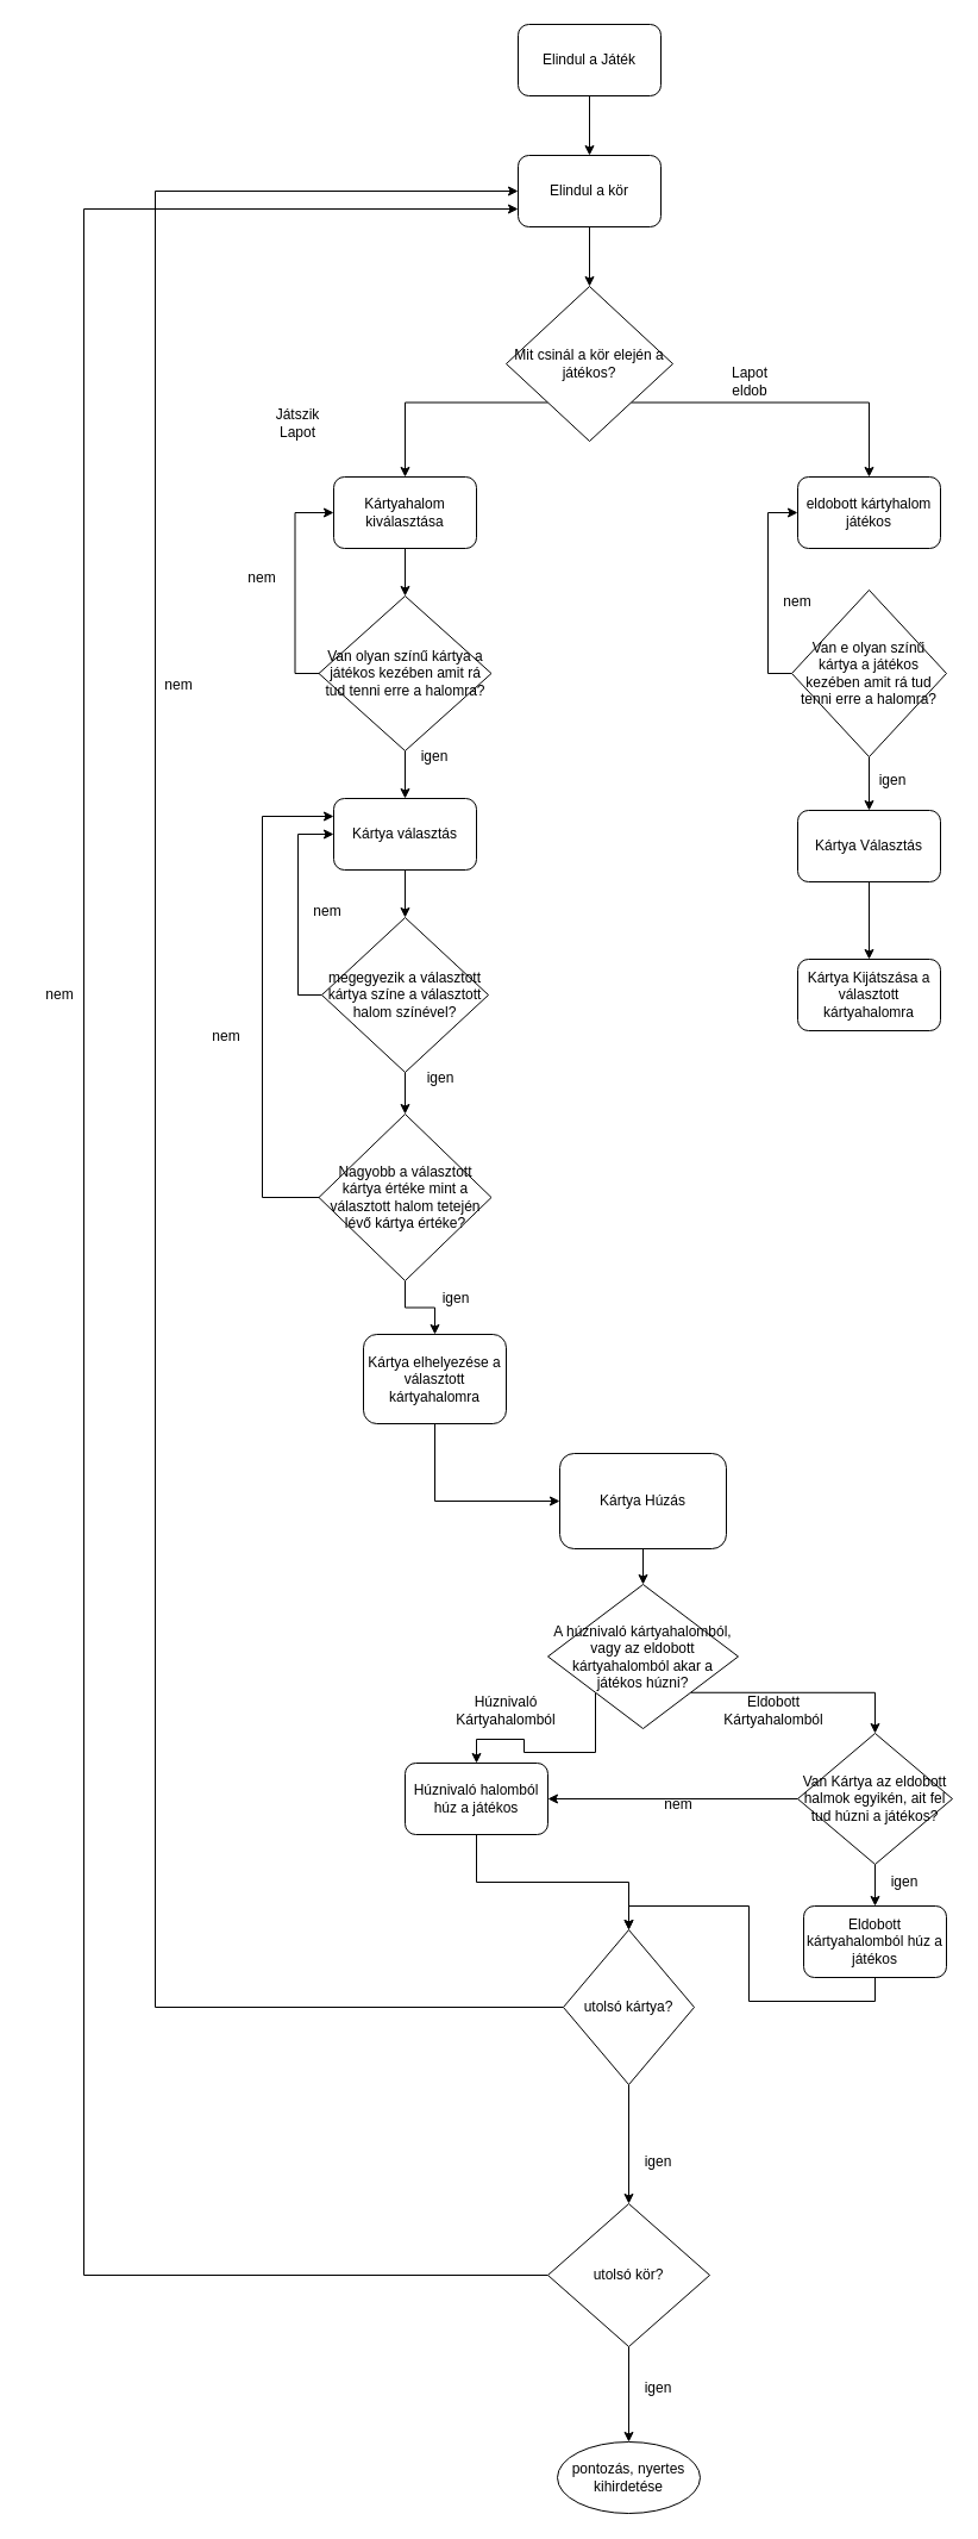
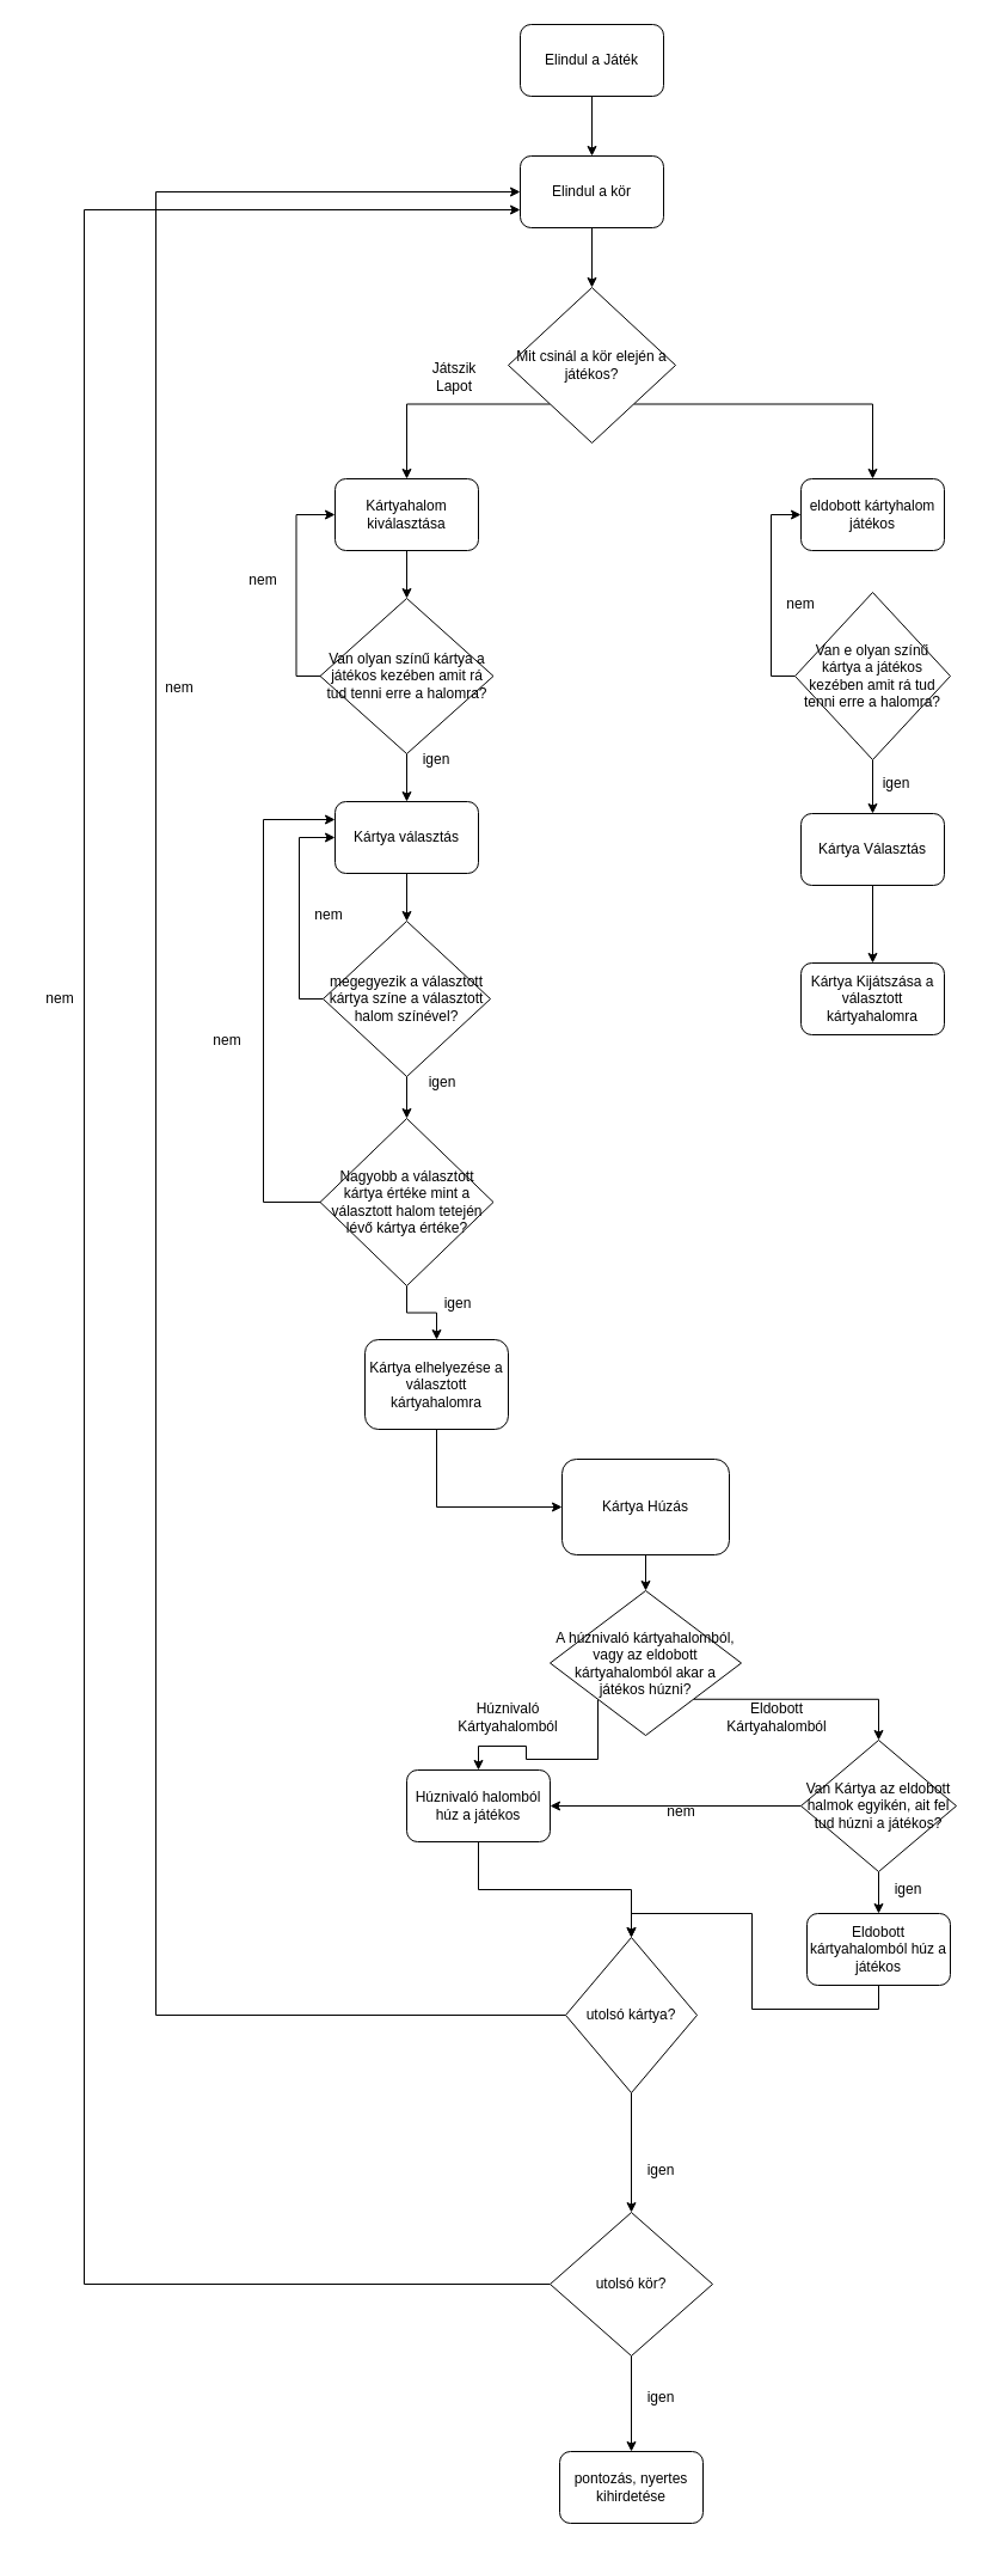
  <mxCell id="0" />
  <mxCell id="1" parent="0" />
  <mxCell id="2" value="Kártya Húzás" style="rounded=1;whiteSpace=wrap;html=1;" parent="1" vertex="1"><mxGeometry x="470" y="1220" width="140" height="80" as="geometry" /></mxCell>
  <mxCell id="3" value="" style="endArrow=classic;html=1;rounded=0;exitX=0.5;exitY=1;exitDx=0;exitDy=0;entryX=0.5;entryY=0;entryDx=0;entryDy=0;" parent="1" source="2" target="56" edge="1"><mxGeometry width="50" height="50" relative="1" as="geometry"><mxPoint x="465" y="1420" as="sourcePoint" /><mxPoint x="540" y="1350" as="targetPoint" /></mxGeometry></mxCell>
  <mxCell id="4" style="edgeStyle=orthogonalEdgeStyle;rounded=0;orthogonalLoop=1;jettySize=auto;html=1;exitX=0;exitY=0.5;exitDx=0;exitDy=0;entryX=0;entryY=0.5;entryDx=0;entryDy=0;" parent="1" source="5" target="16" edge="1"><mxGeometry relative="1" as="geometry"><Array as="points"><mxPoint x="130" y="1685" /><mxPoint x="130" y="160" /></Array></mxGeometry></mxCell>
  <mxCell id="5" value="utolsó kártya?" style="rhombus;whiteSpace=wrap;html=1;" parent="1" vertex="1"><mxGeometry x="473" y="1620" width="110" height="130" as="geometry" /></mxCell>
  <mxCell id="6" value="nem" style="text;html=1;strokeColor=none;fillColor=none;align=center;verticalAlign=middle;whiteSpace=wrap;rounded=0;" parent="1" vertex="1"><mxGeometry x="120" y="560" width="60" height="30" as="geometry" /></mxCell>
  <mxCell id="7" value="" style="endArrow=classic;html=1;rounded=0;exitX=0.5;exitY=1;exitDx=0;exitDy=0;entryX=0.5;entryY=0;entryDx=0;entryDy=0;" parent="1" source="5" target="10" edge="1"><mxGeometry width="50" height="50" relative="1" as="geometry"><mxPoint x="627" y="1870" as="sourcePoint" /><mxPoint x="543" y="1860" as="targetPoint" /></mxGeometry></mxCell>
  <mxCell id="8" value="igen" style="text;html=1;strokeColor=none;fillColor=none;align=center;verticalAlign=middle;whiteSpace=wrap;rounded=0;" parent="1" vertex="1"><mxGeometry x="523" y="1990" width="60" height="30" as="geometry" /></mxCell>
  <mxCell id="9" style="edgeStyle=orthogonalEdgeStyle;rounded=0;orthogonalLoop=1;jettySize=auto;html=1;exitX=0;exitY=0.5;exitDx=0;exitDy=0;entryX=0;entryY=0.75;entryDx=0;entryDy=0;" parent="1" source="10" target="16" edge="1"><mxGeometry relative="1" as="geometry"><Array as="points"><mxPoint x="70" y="1910" /><mxPoint x="70" y="175" /></Array></mxGeometry></mxCell>
  <mxCell id="10" value="utolsó kör?" style="rhombus;whiteSpace=wrap;html=1;" parent="1" vertex="1"><mxGeometry x="460" y="1850" width="136" height="120" as="geometry" /></mxCell>
  <mxCell id="11" value="" style="endArrow=classic;html=1;rounded=0;exitX=0.5;exitY=1;exitDx=0;exitDy=0;entryX=0.5;entryY=0;entryDx=0;entryDy=0;" parent="1" source="10" target="12" edge="1"><mxGeometry width="50" height="50" relative="1" as="geometry"><mxPoint x="577" y="1950" as="sourcePoint" /><mxPoint x="633" y="2030" as="targetPoint" /></mxGeometry></mxCell>
- <mxCell id="12" value="pontozás, nyertes kihirdetése" style="ellipse;whiteSpace=wrap;html=1;" parent="1" vertex="1"><mxGeometry x="468" y="2050" width="120" height="60" as="geometry" /></mxCell>
+ <mxCell id="12" value="pontozás, nyertes kihirdetése" style="rounded=1;whiteSpace=wrap;html=1;" parent="1" vertex="1"><mxGeometry x="468" y="2050" width="120" height="60" as="geometry" /></mxCell>
  <mxCell id="13" value="nem" style="text;html=1;strokeColor=none;fillColor=none;align=center;verticalAlign=middle;whiteSpace=wrap;rounded=0;" parent="1" vertex="1"><mxGeometry x="20" y="820" width="60" height="30" as="geometry" /></mxCell>
  <mxCell id="14" value="igen" style="text;html=1;strokeColor=none;fillColor=none;align=center;verticalAlign=middle;whiteSpace=wrap;rounded=0;" parent="1" vertex="1"><mxGeometry x="523" y="1800" width="60" height="30" as="geometry" /></mxCell>
  <mxCell id="15" value="Elindul a Játék" style="rounded=1;whiteSpace=wrap;html=1;" parent="1" vertex="1"><mxGeometry x="435" y="20" width="120" height="60" as="geometry" /></mxCell>
  <mxCell id="16" value="Elindul a kör" style="rounded=1;whiteSpace=wrap;html=1;" parent="1" vertex="1"><mxGeometry x="435" y="130" width="120" height="60" as="geometry" /></mxCell>
  <mxCell id="17" value="" style="endArrow=classic;html=1;rounded=0;exitX=0.5;exitY=1;exitDx=0;exitDy=0;entryX=0.5;entryY=0;entryDx=0;entryDy=0;" parent="1" source="15" target="16" edge="1"><mxGeometry width="50" height="50" relative="1" as="geometry"><mxPoint x="220" y="190" as="sourcePoint" /><mxPoint x="270" y="140" as="targetPoint" /></mxGeometry></mxCell>
  <mxCell id="18" style="edgeStyle=orthogonalEdgeStyle;rounded=0;orthogonalLoop=1;jettySize=auto;html=1;exitX=0;exitY=1;exitDx=0;exitDy=0;entryX=0.5;entryY=0;entryDx=0;entryDy=0;" parent="1" source="20" target="24" edge="1"><mxGeometry relative="1" as="geometry" /></mxCell>
  <mxCell id="19" style="edgeStyle=orthogonalEdgeStyle;rounded=0;orthogonalLoop=1;jettySize=auto;html=1;exitX=1;exitY=1;exitDx=0;exitDy=0;entryX=0.5;entryY=0;entryDx=0;entryDy=0;" parent="1" source="20" target="45" edge="1"><mxGeometry relative="1" as="geometry" /></mxCell>
  <mxCell id="20" value="Mit csinál a kör elején a játékos?" style="rhombus;whiteSpace=wrap;html=1;" parent="1" vertex="1"><mxGeometry x="425" y="240" width="140" height="130" as="geometry" /></mxCell>
  <mxCell id="21" value="" style="endArrow=classic;html=1;rounded=0;exitX=0.5;exitY=1;exitDx=0;exitDy=0;entryX=0.5;entryY=0;entryDx=0;entryDy=0;" parent="1" source="16" target="20" edge="1"><mxGeometry width="50" height="50" relative="1" as="geometry"><mxPoint x="170" y="190" as="sourcePoint" /><mxPoint x="220" y="140" as="targetPoint" /></mxGeometry></mxCell>
- <mxCell id="22" value="Játszik Lapot" style="text;html=1;strokeColor=none;fillColor=none;align=center;verticalAlign=middle;whiteSpace=wrap;rounded=0;" parent="1" vertex="1"><mxGeometry x="220" y="340" width="60" height="30" as="geometry" /></mxCell>
- <mxCell id="23" value="Lapot eldob" style="text;html=1;strokeColor=none;fillColor=none;align=center;verticalAlign=middle;whiteSpace=wrap;rounded=0;" parent="1" vertex="1"><mxGeometry x="600" y="310" width="60" height="20" as="geometry" /></mxCell>
+ <mxCell id="22" value="Játszik Lapot" style="text;html=1;strokeColor=none;fillColor=none;align=center;verticalAlign=middle;whiteSpace=wrap;rounded=0;" parent="1" vertex="1"><mxGeometry x="350" y="300" width="60" height="30" as="geometry" /></mxCell>
  <mxCell id="24" value="Kártyahalom kiválasztása" style="rounded=1;whiteSpace=wrap;html=1;" parent="1" vertex="1"><mxGeometry x="280" y="400" width="120" height="60" as="geometry" /></mxCell>
  <mxCell id="25" value="" style="endArrow=classic;html=1;rounded=0;exitX=0.5;exitY=1;exitDx=0;exitDy=0;" parent="1" source="24" target="27" edge="1"><mxGeometry width="50" height="50" relative="1" as="geometry"><mxPoint x="510" y="760" as="sourcePoint" /><mxPoint x="340" y="500" as="targetPoint" /></mxGeometry></mxCell>
  <mxCell id="26" style="edgeStyle=orthogonalEdgeStyle;rounded=0;orthogonalLoop=1;jettySize=auto;html=1;exitX=0;exitY=0.5;exitDx=0;exitDy=0;entryX=0;entryY=0.5;entryDx=0;entryDy=0;" parent="1" source="27" target="24" edge="1"><mxGeometry relative="1" as="geometry" /></mxCell>
  <mxCell id="27" value="Van olyan színű kártya a játékos kezében amit rá tud tenni erre a halomra?" style="rhombus;whiteSpace=wrap;html=1;" parent="1" vertex="1"><mxGeometry x="267.5" y="500" width="145" height="130" as="geometry" /></mxCell>
  <mxCell id="28" value="" style="endArrow=classic;html=1;rounded=0;exitX=0.5;exitY=1;exitDx=0;exitDy=0;" parent="1" source="27" edge="1"><mxGeometry width="50" height="50" relative="1" as="geometry"><mxPoint x="510" y="760" as="sourcePoint" /><mxPoint x="340" y="670" as="targetPoint" /></mxGeometry></mxCell>
  <mxCell id="29" value="igen" style="text;html=1;strokeColor=none;fillColor=none;align=center;verticalAlign=middle;whiteSpace=wrap;rounded=0;" parent="1" vertex="1"><mxGeometry x="335" y="620" width="60" height="30" as="geometry" /></mxCell>
  <mxCell id="30" value="nem" style="text;html=1;strokeColor=none;fillColor=none;align=center;verticalAlign=middle;whiteSpace=wrap;rounded=0;" parent="1" vertex="1"><mxGeometry x="190" y="470" width="60" height="30" as="geometry" /></mxCell>
  <mxCell id="31" value="Kártya választás" style="rounded=1;whiteSpace=wrap;html=1;" parent="1" vertex="1"><mxGeometry x="280" y="670" width="120" height="60" as="geometry" /></mxCell>
  <mxCell id="32" value="" style="endArrow=classic;html=1;rounded=0;exitX=0.5;exitY=1;exitDx=0;exitDy=0;" parent="1" source="31" target="34" edge="1"><mxGeometry width="50" height="50" relative="1" as="geometry"><mxPoint x="450" y="750" as="sourcePoint" /><mxPoint x="340" y="760" as="targetPoint" /></mxGeometry></mxCell>
  <mxCell id="33" style="edgeStyle=orthogonalEdgeStyle;rounded=0;orthogonalLoop=1;jettySize=auto;html=1;exitX=0;exitY=0.5;exitDx=0;exitDy=0;entryX=0;entryY=0.5;entryDx=0;entryDy=0;" parent="1" source="34" target="31" edge="1"><mxGeometry relative="1" as="geometry" /></mxCell>
  <mxCell id="34" value="megegyezik a választott kártya színe a választott halom színével?" style="rhombus;whiteSpace=wrap;html=1;" parent="1" vertex="1"><mxGeometry x="270" y="770" width="140" height="130" as="geometry" /></mxCell>
  <mxCell id="35" value="nem" style="text;html=1;strokeColor=none;fillColor=none;align=center;verticalAlign=middle;whiteSpace=wrap;rounded=0;" parent="1" vertex="1"><mxGeometry x="245" y="750" width="60" height="30" as="geometry" /></mxCell>
  <mxCell id="36" value="" style="endArrow=classic;html=1;rounded=0;exitX=0.5;exitY=1;exitDx=0;exitDy=0;entryX=0.5;entryY=0;entryDx=0;entryDy=0;" parent="1" source="34" target="39" edge="1"><mxGeometry width="50" height="50" relative="1" as="geometry"><mxPoint x="510" y="830" as="sourcePoint" /><mxPoint x="340" y="930" as="targetPoint" /></mxGeometry></mxCell>
  <mxCell id="37" style="edgeStyle=orthogonalEdgeStyle;rounded=0;orthogonalLoop=1;jettySize=auto;html=1;exitX=0.5;exitY=1;exitDx=0;exitDy=0;entryX=0.5;entryY=0;entryDx=0;entryDy=0;" parent="1" source="39" target="43" edge="1"><mxGeometry relative="1" as="geometry" /></mxCell>
  <mxCell id="38" style="edgeStyle=orthogonalEdgeStyle;rounded=0;orthogonalLoop=1;jettySize=auto;html=1;exitX=0;exitY=0.5;exitDx=0;exitDy=0;entryX=0;entryY=0.25;entryDx=0;entryDy=0;" parent="1" source="39" target="31" edge="1"><mxGeometry relative="1" as="geometry"><Array as="points"><mxPoint x="220" y="1005" /><mxPoint x="220" y="685" /></Array></mxGeometry></mxCell>
  <mxCell id="39" value="Nagyobb a választott kártya értéke mint a választott halom tetején lévő kártya értéke?" style="rhombus;whiteSpace=wrap;html=1;" parent="1" vertex="1"><mxGeometry x="267.5" y="935" width="145" height="140" as="geometry" /></mxCell>
  <mxCell id="40" value="igen" style="text;html=1;strokeColor=none;fillColor=none;align=center;verticalAlign=middle;whiteSpace=wrap;rounded=0;" parent="1" vertex="1"><mxGeometry x="340" y="890" width="60" height="30" as="geometry" /></mxCell>
  <mxCell id="41" value="nem" style="text;html=1;strokeColor=none;fillColor=none;align=center;verticalAlign=middle;whiteSpace=wrap;rounded=0;" parent="1" vertex="1"><mxGeometry x="160" y="855" width="60" height="30" as="geometry" /></mxCell>
  <mxCell id="42" style="edgeStyle=orthogonalEdgeStyle;rounded=0;orthogonalLoop=1;jettySize=auto;html=1;exitX=0.5;exitY=1;exitDx=0;exitDy=0;entryX=0;entryY=0.5;entryDx=0;entryDy=0;" parent="1" source="43" target="2" edge="1"><mxGeometry relative="1" as="geometry" /></mxCell>
  <mxCell id="43" value="Kártya elhelyezése a választott kártyahalomra" style="rounded=1;whiteSpace=wrap;html=1;" parent="1" vertex="1"><mxGeometry x="305" y="1120" width="120" height="75" as="geometry" /></mxCell>
  <mxCell id="44" value="igen" style="text;html=1;strokeColor=none;fillColor=none;align=center;verticalAlign=middle;whiteSpace=wrap;rounded=0;" parent="1" vertex="1"><mxGeometry x="352.5" y="1075" width="60" height="30" as="geometry" /></mxCell>
  <mxCell id="45" value="eldobott kártyhalom játékos" style="rounded=1;whiteSpace=wrap;html=1;" parent="1" vertex="1"><mxGeometry x="670" y="400" width="120" height="60" as="geometry" /></mxCell>
  <mxCell id="46" style="edgeStyle=orthogonalEdgeStyle;rounded=0;orthogonalLoop=1;jettySize=auto;html=1;exitX=0;exitY=0.5;exitDx=0;exitDy=0;entryX=0;entryY=0.5;entryDx=0;entryDy=0;" parent="1" source="48" target="45" edge="1"><mxGeometry relative="1" as="geometry" /></mxCell>
  <mxCell id="47" style="edgeStyle=orthogonalEdgeStyle;rounded=0;orthogonalLoop=1;jettySize=auto;html=1;exitX=0.5;exitY=1;exitDx=0;exitDy=0;" parent="1" source="48" target="51" edge="1"><mxGeometry relative="1" as="geometry" /></mxCell>
  <mxCell id="48" value="Van e olyan színű kártya a játékos kezében amit rá tud tenni erre a halomra?" style="rhombus;whiteSpace=wrap;html=1;" parent="1" vertex="1"><mxGeometry x="665" y="495" width="130" height="140" as="geometry" /></mxCell>
  <mxCell id="49" value="nem" style="text;html=1;strokeColor=none;fillColor=none;align=center;verticalAlign=middle;whiteSpace=wrap;rounded=0;" parent="1" vertex="1"><mxGeometry x="640" y="490" width="60" height="30" as="geometry" /></mxCell>
  <mxCell id="50" style="edgeStyle=orthogonalEdgeStyle;rounded=0;orthogonalLoop=1;jettySize=auto;html=1;exitX=0.5;exitY=1;exitDx=0;exitDy=0;" parent="1" source="51" target="53" edge="1"><mxGeometry relative="1" as="geometry" /></mxCell>
  <mxCell id="51" value="Kártya Választás" style="rounded=1;whiteSpace=wrap;html=1;" parent="1" vertex="1"><mxGeometry x="670" y="680" width="120" height="60" as="geometry" /></mxCell>
  <mxCell id="52" value="igen" style="text;html=1;strokeColor=none;fillColor=none;align=center;verticalAlign=middle;whiteSpace=wrap;rounded=0;" parent="1" vertex="1"><mxGeometry x="720" y="640" width="60" height="30" as="geometry" /></mxCell>
  <mxCell id="53" value="Kártya Kijátszása a választott kártyahalomra" style="rounded=1;whiteSpace=wrap;html=1;" parent="1" vertex="1"><mxGeometry x="670" y="805" width="120" height="60" as="geometry" /></mxCell>
  <mxCell id="54" style="edgeStyle=orthogonalEdgeStyle;rounded=0;orthogonalLoop=1;jettySize=auto;html=1;exitX=1;exitY=1;exitDx=0;exitDy=0;entryX=0.5;entryY=0;entryDx=0;entryDy=0;" parent="1" source="56" target="65" edge="1"><mxGeometry relative="1" as="geometry"><mxPoint x="670" y="1470" as="targetPoint" /></mxGeometry></mxCell>
  <mxCell id="55" style="edgeStyle=orthogonalEdgeStyle;rounded=0;orthogonalLoop=1;jettySize=auto;html=1;exitX=0;exitY=1;exitDx=0;exitDy=0;entryX=0.5;entryY=0;entryDx=0;entryDy=0;" parent="1" source="56" target="58" edge="1"><mxGeometry relative="1" as="geometry" /></mxCell>
  <mxCell id="56" value="A húznivaló kártyahalomból, vagy az eldobott kártyahalomból akar a játékos húzni?" style="rhombus;whiteSpace=wrap;html=1;" parent="1" vertex="1"><mxGeometry x="460" y="1330" width="160" height="121" as="geometry" /></mxCell>
  <mxCell id="57" style="edgeStyle=orthogonalEdgeStyle;rounded=0;orthogonalLoop=1;jettySize=auto;html=1;exitX=0.5;exitY=1;exitDx=0;exitDy=0;entryX=0.5;entryY=0;entryDx=0;entryDy=0;" parent="1" source="58" target="5" edge="1"><mxGeometry relative="1" as="geometry" /></mxCell>
  <mxCell id="58" value="Húznivaló halomból húz a játékos" style="rounded=1;whiteSpace=wrap;html=1;" parent="1" vertex="1"><mxGeometry x="340" y="1480" width="120" height="60" as="geometry" /></mxCell>
  <mxCell id="59" style="edgeStyle=orthogonalEdgeStyle;rounded=0;orthogonalLoop=1;jettySize=auto;html=1;exitX=0.5;exitY=1;exitDx=0;exitDy=0;entryX=0.5;entryY=0;entryDx=0;entryDy=0;" parent="1" source="60" target="5" edge="1"><mxGeometry relative="1" as="geometry" /></mxCell>
  <mxCell id="60" value="Eldobott kártyahalomból húz a játékos" style="rounded=1;whiteSpace=wrap;html=1;" parent="1" vertex="1"><mxGeometry x="675" y="1600" width="120" height="60" as="geometry" /></mxCell>
  <mxCell id="61" value="Eldobott Kártyahalomból" style="text;html=1;strokeColor=none;fillColor=none;align=center;verticalAlign=middle;whiteSpace=wrap;rounded=0;" parent="1" vertex="1"><mxGeometry x="620" y="1421" width="60" height="30" as="geometry" /></mxCell>
  <mxCell id="62" value="Húznivaló Kártyahalomból" style="text;html=1;strokeColor=none;fillColor=none;align=center;verticalAlign=middle;whiteSpace=wrap;rounded=0;" parent="1" vertex="1"><mxGeometry x="395" y="1421" width="60" height="30" as="geometry" /></mxCell>
  <mxCell id="63" style="edgeStyle=orthogonalEdgeStyle;rounded=0;orthogonalLoop=1;jettySize=auto;html=1;exitX=0.5;exitY=1;exitDx=0;exitDy=0;entryX=0.5;entryY=0;entryDx=0;entryDy=0;" edge="1" parent="1" source="65" target="60"><mxGeometry relative="1" as="geometry" /></mxCell>
  <mxCell id="64" style="edgeStyle=orthogonalEdgeStyle;rounded=0;orthogonalLoop=1;jettySize=auto;html=1;exitX=0;exitY=0.5;exitDx=0;exitDy=0;entryX=1;entryY=0.5;entryDx=0;entryDy=0;" edge="1" parent="1" source="65" target="58"><mxGeometry relative="1" as="geometry" /></mxCell>
  <mxCell id="65" value="Van Kártya az eldobott halmok egyikén, ait fel tud húzni a játékos?" style="rhombus;whiteSpace=wrap;html=1;" vertex="1" parent="1"><mxGeometry x="670" y="1455" width="130" height="110" as="geometry" /></mxCell>
  <mxCell id="66" value="igen" style="text;html=1;strokeColor=none;fillColor=none;align=center;verticalAlign=middle;whiteSpace=wrap;rounded=0;" vertex="1" parent="1"><mxGeometry x="730" y="1565" width="60" height="30" as="geometry" /></mxCell>
  <mxCell id="67" value="nem" style="text;html=1;strokeColor=none;fillColor=none;align=center;verticalAlign=middle;whiteSpace=wrap;rounded=0;" vertex="1" parent="1"><mxGeometry x="540" y="1500" width="60" height="30" as="geometry" /></mxCell>
